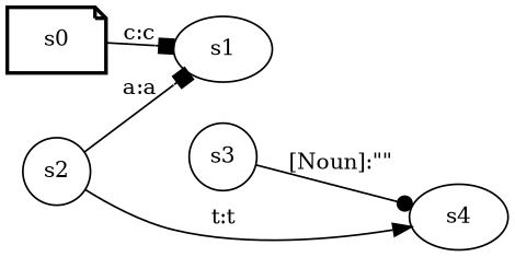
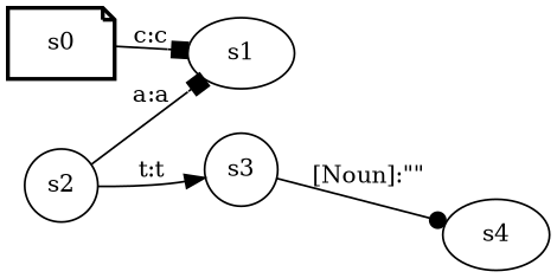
  digraph {
    fontname="DejaVu Serif"
    rankdir=LR
    ranksep=.25
    node [fontname="DejaVu Serif" fontsize=12 shape=ellipse style=solid]
    edge [arrowhead=box fontname="DejaVu Serif" fontsize=12]
    s0 [shape=note style=bold]
    s1
    s2 [shape=circle]
    s3 [shape=circle]
    s4
    s0 -> s1 [label="c:c"]
    s2 -> s1 [label="a:a"]
-   s2 -> s4 [arrowhead=normal label="t:t"]
+   s2 -> s3 [arrowhead=normal label="t:t"]
    s3 -> s4 [arrowhead=dot label="[Noun]:\"\""]
  }
